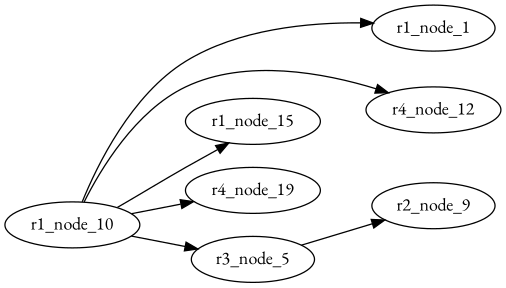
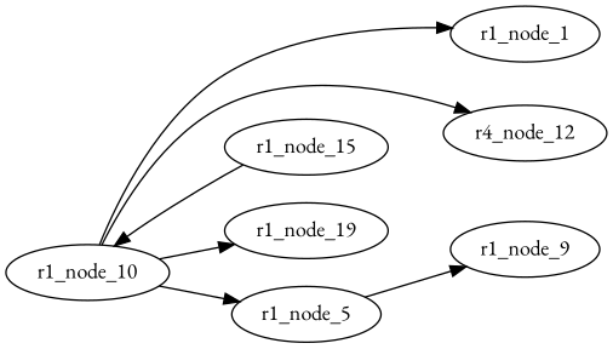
  strict digraph {
    fontname="EB Garamond"
    rankdir=LR
    node [fontname="EB Garamond" weight=0]
    edge [fontname="EB Garamond" weight=0]
    n1 [label=r1_node_1]
    n2 [label=r4_node_12]
    r1_node_10
    r1_node_15
-   r1_node_19 [label=r4_node_19]
-   r1_node_5 [label=r3_node_5]
-   r1_node_9 [label=r2_node_9]
+   r1_node_19
+   r1_node_5
+   r1_node_9
    r1_node_10 -> n1
    r1_node_10 -> n2
-   r1_node_10 -> r1_node_15
+   r1_node_15 -> r1_node_10
    r1_node_10 -> r1_node_19
    r1_node_10 -> r1_node_5
    r1_node_5 -> r1_node_9
  }
